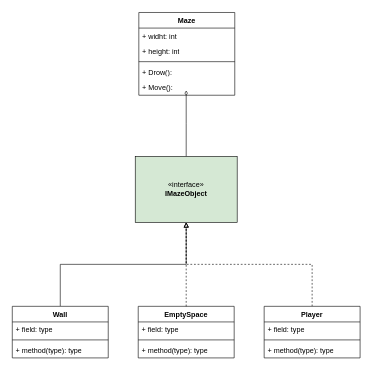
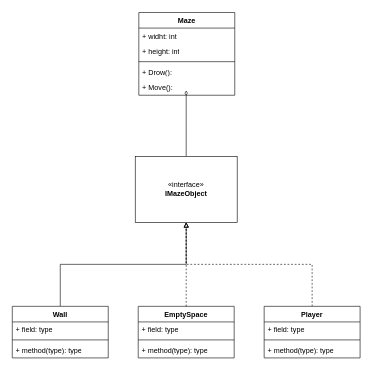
  <mxCell id="0" />
  <mxCell id="1" parent="0" />
  <mxCell id="2" style="edgeStyle=orthogonalEdgeStyle;rounded=0;orthogonalLoop=1;jettySize=auto;html=1;endArrow=diamondThin;endFill=0;" parent="1" source="3" edge="1"><mxGeometry relative="1" as="geometry"><mxPoint x="310" y="150" as="targetPoint" /></mxGeometry></mxCell>
- <mxCell id="3" value="«interface»&lt;br&gt;&lt;b&gt;IMazeObject&lt;/b&gt;" style="html=1;whiteSpace=wrap;fillColor=#d5e8d4;" parent="1" vertex="1"><mxGeometry x="225" y="260" width="170" height="110" as="geometry" /></mxCell>
+ <mxCell id="3" value="«interface»&lt;br&gt;&lt;b&gt;IMazeObject&lt;/b&gt;" style="html=1;whiteSpace=wrap;" parent="1" vertex="1"><mxGeometry x="225" y="260" width="170" height="110" as="geometry" /></mxCell>
  <mxCell id="4" style="edgeStyle=orthogonalEdgeStyle;rounded=0;orthogonalLoop=1;jettySize=auto;html=1;exitX=0.5;exitY=0;exitDx=0;exitDy=0;entryX=0.5;entryY=1;entryDx=0;entryDy=0;dashed=0;endArrow=block;endFill=0;" parent="1" source="5" target="3" edge="1"><mxGeometry relative="1" as="geometry" /></mxCell>
  <mxCell id="5" value="Wall" style="swimlane;fontStyle=1;align=center;verticalAlign=top;childLayout=stackLayout;horizontal=1;startSize=26;horizontalStack=0;resizeParent=1;resizeParentMax=0;resizeLast=0;collapsible=1;marginBottom=0;whiteSpace=wrap;html=1;" parent="1" vertex="1"><mxGeometry x="20" y="510" width="160" height="86" as="geometry" /></mxCell>
  <mxCell id="6" value="+ field: type" style="text;strokeColor=none;fillColor=none;align=left;verticalAlign=top;spacingLeft=4;spacingRight=4;overflow=hidden;rotatable=0;points=[[0,0.5],[1,0.5]];portConstraint=eastwest;whiteSpace=wrap;html=1;" parent="5" vertex="1"><mxGeometry y="26" width="160" height="26" as="geometry" /></mxCell>
  <mxCell id="7" value="" style="line;strokeWidth=1;fillColor=none;align=left;verticalAlign=middle;spacingTop=-1;spacingLeft=3;spacingRight=3;rotatable=0;labelPosition=right;points=[];portConstraint=eastwest;strokeColor=inherit;" parent="5" vertex="1"><mxGeometry y="52" width="160" height="8" as="geometry" /></mxCell>
  <mxCell id="8" value="+ method(type): type" style="text;strokeColor=none;fillColor=none;align=left;verticalAlign=top;spacingLeft=4;spacingRight=4;overflow=hidden;rotatable=0;points=[[0,0.5],[1,0.5]];portConstraint=eastwest;whiteSpace=wrap;html=1;" parent="5" vertex="1"><mxGeometry y="60" width="160" height="26" as="geometry" /></mxCell>
  <mxCell id="9" value="EmptySpace" style="swimlane;fontStyle=1;align=center;verticalAlign=top;childLayout=stackLayout;horizontal=1;startSize=26;horizontalStack=0;resizeParent=1;resizeParentMax=0;resizeLast=0;collapsible=1;marginBottom=0;whiteSpace=wrap;html=1;" parent="1" vertex="1"><mxGeometry x="230" y="510" width="160" height="86" as="geometry" /></mxCell>
  <mxCell id="10" value="+ field: type" style="text;strokeColor=none;fillColor=none;align=left;verticalAlign=top;spacingLeft=4;spacingRight=4;overflow=hidden;rotatable=0;points=[[0,0.5],[1,0.5]];portConstraint=eastwest;whiteSpace=wrap;html=1;" parent="9" vertex="1"><mxGeometry y="26" width="160" height="26" as="geometry" /></mxCell>
  <mxCell id="11" value="" style="line;strokeWidth=1;fillColor=none;align=left;verticalAlign=middle;spacingTop=-1;spacingLeft=3;spacingRight=3;rotatable=0;labelPosition=right;points=[];portConstraint=eastwest;strokeColor=inherit;" parent="9" vertex="1"><mxGeometry y="52" width="160" height="8" as="geometry" /></mxCell>
  <mxCell id="12" value="+ method(type): type" style="text;strokeColor=none;fillColor=none;align=left;verticalAlign=top;spacingLeft=4;spacingRight=4;overflow=hidden;rotatable=0;points=[[0,0.5],[1,0.5]];portConstraint=eastwest;whiteSpace=wrap;html=1;" parent="9" vertex="1"><mxGeometry y="60" width="160" height="26" as="geometry" /></mxCell>
  <mxCell id="13" style="rounded=0;orthogonalLoop=1;jettySize=auto;html=1;dashed=1;endArrow=block;endFill=0;" parent="1" source="14" edge="1"><mxGeometry relative="1" as="geometry"><mxPoint x="310" y="370" as="targetPoint" /><Array as="points"><mxPoint x="520" y="440" /><mxPoint x="310" y="440" /></Array></mxGeometry></mxCell>
  <mxCell id="14" value="Player" style="swimlane;fontStyle=1;align=center;verticalAlign=top;childLayout=stackLayout;horizontal=1;startSize=26;horizontalStack=0;resizeParent=1;resizeParentMax=0;resizeLast=0;collapsible=1;marginBottom=0;whiteSpace=wrap;html=1;" parent="1" vertex="1"><mxGeometry x="440" y="510" width="160" height="86" as="geometry" /></mxCell>
  <mxCell id="15" value="+ field: type" style="text;strokeColor=none;fillColor=none;align=left;verticalAlign=top;spacingLeft=4;spacingRight=4;overflow=hidden;rotatable=0;points=[[0,0.5],[1,0.5]];portConstraint=eastwest;whiteSpace=wrap;html=1;" parent="14" vertex="1"><mxGeometry y="26" width="160" height="26" as="geometry" /></mxCell>
  <mxCell id="16" value="" style="line;strokeWidth=1;fillColor=none;align=left;verticalAlign=middle;spacingTop=-1;spacingLeft=3;spacingRight=3;rotatable=0;labelPosition=right;points=[];portConstraint=eastwest;strokeColor=inherit;" parent="14" vertex="1"><mxGeometry y="52" width="160" height="8" as="geometry" /></mxCell>
  <mxCell id="17" value="+ method(type): type" style="text;strokeColor=none;fillColor=none;align=left;verticalAlign=top;spacingLeft=4;spacingRight=4;overflow=hidden;rotatable=0;points=[[0,0.5],[1,0.5]];portConstraint=eastwest;whiteSpace=wrap;html=1;" parent="14" vertex="1"><mxGeometry y="60" width="160" height="26" as="geometry" /></mxCell>
  <mxCell id="18" style="edgeStyle=orthogonalEdgeStyle;rounded=0;orthogonalLoop=1;jettySize=auto;html=1;dashed=1;endArrow=block;endFill=0;" parent="1" source="9" edge="1"><mxGeometry relative="1" as="geometry"><mxPoint x="310" y="370" as="targetPoint" /></mxGeometry></mxCell>
  <mxCell id="19" value="Maze" style="swimlane;fontStyle=1;align=center;verticalAlign=top;childLayout=stackLayout;horizontal=1;startSize=26;horizontalStack=0;resizeParent=1;resizeParentMax=0;resizeLast=0;collapsible=1;marginBottom=0;whiteSpace=wrap;html=1;" parent="1" vertex="1"><mxGeometry x="231" y="20" width="160" height="138" as="geometry" /></mxCell>
  <mxCell id="20" value="+ widht: int" style="text;strokeColor=none;fillColor=none;align=left;verticalAlign=top;spacingLeft=4;spacingRight=4;overflow=hidden;rotatable=0;points=[[0,0.5],[1,0.5]];portConstraint=eastwest;whiteSpace=wrap;html=1;" parent="19" vertex="1"><mxGeometry y="26" width="160" height="26" as="geometry" /></mxCell>
  <mxCell id="21" value="+ height: int" style="text;strokeColor=none;fillColor=none;align=left;verticalAlign=top;spacingLeft=4;spacingRight=4;overflow=hidden;rotatable=0;points=[[0,0.5],[1,0.5]];portConstraint=eastwest;whiteSpace=wrap;html=1;" parent="19" vertex="1"><mxGeometry y="52" width="160" height="26" as="geometry" /></mxCell>
  <mxCell id="22" value="" style="line;strokeWidth=1;fillColor=none;align=left;verticalAlign=middle;spacingTop=-1;spacingLeft=3;spacingRight=3;rotatable=0;labelPosition=right;points=[];portConstraint=eastwest;strokeColor=inherit;" parent="19" vertex="1"><mxGeometry y="78" width="160" height="8" as="geometry" /></mxCell>
  <mxCell id="23" value="+ Drow():&amp;nbsp;" style="text;strokeColor=none;fillColor=none;align=left;verticalAlign=top;spacingLeft=4;spacingRight=4;overflow=hidden;rotatable=0;points=[[0,0.5],[1,0.5]];portConstraint=eastwest;whiteSpace=wrap;html=1;" parent="19" vertex="1"><mxGeometry y="86" width="160" height="26" as="geometry" /></mxCell>
  <mxCell id="24" value="+ Move():&amp;nbsp;" style="text;strokeColor=none;fillColor=none;align=left;verticalAlign=top;spacingLeft=4;spacingRight=4;overflow=hidden;rotatable=0;points=[[0,0.5],[1,0.5]];portConstraint=eastwest;whiteSpace=wrap;html=1;" parent="19" vertex="1"><mxGeometry y="112" width="160" height="26" as="geometry" /></mxCell>
